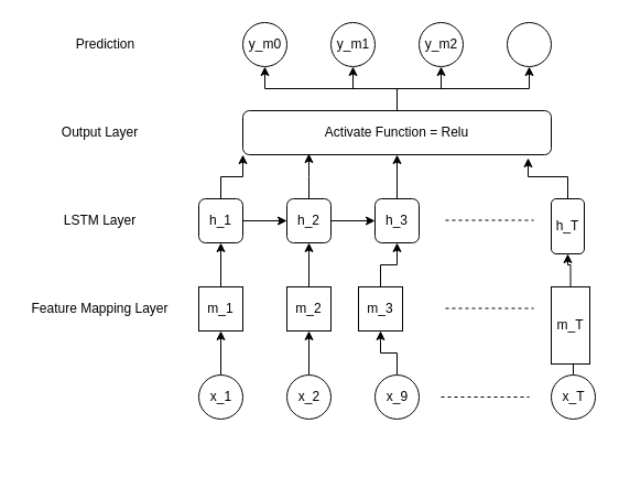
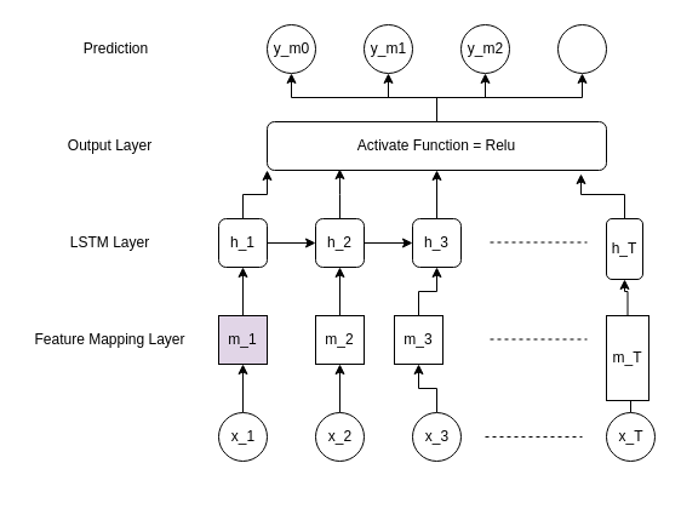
  <mxCell id="0" />
  <mxCell id="1" parent="0" />
  <mxCell id="2" style="edgeStyle=orthogonalEdgeStyle;rounded=0;orthogonalLoop=1;jettySize=auto;html=1;exitX=0.5;exitY=0;exitDx=0;exitDy=0;entryX=0.5;entryY=1;entryDx=0;entryDy=0;" edge="1" parent="1" source="3" target="17"><mxGeometry relative="1" as="geometry" /></mxCell>
  <mxCell id="3" value="" style="ellipse;whiteSpace=wrap;html=1;aspect=fixed;" vertex="1" parent="1"><mxGeometry x="180" y="340" width="40" height="40" as="geometry" /></mxCell>
  <mxCell id="4" style="edgeStyle=orthogonalEdgeStyle;rounded=0;orthogonalLoop=1;jettySize=auto;html=1;" edge="1" parent="1" source="5" target="19"><mxGeometry relative="1" as="geometry" /></mxCell>
  <mxCell id="5" value="" style="ellipse;whiteSpace=wrap;html=1;aspect=fixed;" vertex="1" parent="1"><mxGeometry x="260" y="340" width="40" height="40" as="geometry" /></mxCell>
  <mxCell id="6" style="edgeStyle=orthogonalEdgeStyle;rounded=0;orthogonalLoop=1;jettySize=auto;html=1;entryX=0.5;entryY=1;entryDx=0;entryDy=0;" edge="1" parent="1" source="7" target="21"><mxGeometry relative="1" as="geometry" /></mxCell>
  <mxCell id="7" value="" style="ellipse;whiteSpace=wrap;html=1;aspect=fixed;" vertex="1" parent="1"><mxGeometry x="340" y="340" width="40" height="40" as="geometry" /></mxCell>
  <mxCell id="8" style="edgeStyle=orthogonalEdgeStyle;rounded=0;orthogonalLoop=1;jettySize=auto;html=1;entryX=0.5;entryY=1;entryDx=0;entryDy=0;" edge="1" parent="1" source="9" target="23"><mxGeometry relative="1" as="geometry" /></mxCell>
  <mxCell id="9" value="" style="ellipse;whiteSpace=wrap;html=1;aspect=fixed;" vertex="1" parent="1"><mxGeometry x="500" y="340" width="40" height="40" as="geometry" /></mxCell>
  <mxCell id="10" value="x_1" style="text;html=1;align=center;verticalAlign=middle;resizable=0;points=[];autosize=1;" vertex="1" parent="1"><mxGeometry x="185" y="350" width="30" height="20" as="geometry" /></mxCell>
  <mxCell id="11" value="x_2" style="text;html=1;align=center;verticalAlign=middle;resizable=0;points=[];autosize=1;" vertex="1" parent="1"><mxGeometry x="265" y="350" width="30" height="20" as="geometry" /></mxCell>
  <mxCell id="12" value="&lt;font color=&quot;rgba(0, 0, 0, 0)&quot; face=&quot;monospace&quot;&gt;&lt;span style=&quot;font-size: 0px&quot;&gt;xx&lt;/span&gt;&lt;/font&gt;" style="text;html=1;align=center;verticalAlign=middle;resizable=0;points=[];autosize=1;" vertex="1" parent="1"><mxGeometry x="364" y="392" width="20" height="20" as="geometry" /></mxCell>
  <mxCell id="13" value="&lt;font color=&quot;rgba(0, 0, 0, 0)&quot; face=&quot;monospace&quot;&gt;&lt;span style=&quot;font-size: 0px&quot;&gt;xx&lt;/span&gt;&lt;/font&gt;" style="text;html=1;align=center;verticalAlign=middle;resizable=0;points=[];autosize=1;" vertex="1" parent="1"><mxGeometry x="464" y="392" width="20" height="20" as="geometry" /></mxCell>
- <mxCell id="14" value="x_9" style="text;html=1;align=center;verticalAlign=middle;resizable=0;points=[];autosize=1;" vertex="1" parent="1"><mxGeometry x="345" y="350" width="30" height="20" as="geometry" /></mxCell>
+ <mxCell id="14" value="x_3" style="text;html=1;align=center;verticalAlign=middle;resizable=0;points=[];autosize=1;" vertex="1" parent="1"><mxGeometry x="345" y="350" width="30" height="20" as="geometry" /></mxCell>
  <mxCell id="15" value="x_T" style="text;html=1;align=center;verticalAlign=middle;resizable=0;points=[];autosize=1;" vertex="1" parent="1"><mxGeometry x="500" y="350" width="40" height="20" as="geometry" /></mxCell>
  <mxCell id="16" style="edgeStyle=orthogonalEdgeStyle;rounded=0;orthogonalLoop=1;jettySize=auto;html=1;exitX=0.5;exitY=0;exitDx=0;exitDy=0;entryX=0.5;entryY=1;entryDx=0;entryDy=0;" edge="1" parent="1" source="17" target="26"><mxGeometry relative="1" as="geometry" /></mxCell>
- <mxCell id="17" value="m_1" style="rounded=0;whiteSpace=wrap;html=1;" vertex="1" parent="1"><mxGeometry x="180" y="260" width="40" height="40" as="geometry" /></mxCell>
+ <mxCell id="17" value="m_1" style="rounded=0;whiteSpace=wrap;html=1;fillColor=#e1d5e7;" vertex="1" parent="1"><mxGeometry x="180" y="260" width="40" height="40" as="geometry" /></mxCell>
  <mxCell id="18" style="edgeStyle=orthogonalEdgeStyle;rounded=0;orthogonalLoop=1;jettySize=auto;html=1;entryX=0.5;entryY=1;entryDx=0;entryDy=0;" edge="1" parent="1" source="19" target="29"><mxGeometry relative="1" as="geometry" /></mxCell>
  <mxCell id="19" value="m_2" style="rounded=0;whiteSpace=wrap;html=1;" vertex="1" parent="1"><mxGeometry x="260" y="260" width="40" height="40" as="geometry" /></mxCell>
  <mxCell id="20" style="edgeStyle=orthogonalEdgeStyle;rounded=0;orthogonalLoop=1;jettySize=auto;html=1;" edge="1" parent="1" source="21" target="31"><mxGeometry relative="1" as="geometry" /></mxCell>
  <mxCell id="21" value="m_3" style="rounded=0;whiteSpace=wrap;html=1;" vertex="1" parent="1"><mxGeometry x="325" y="260" width="40" height="40" as="geometry" /></mxCell>
  <mxCell id="22" style="edgeStyle=orthogonalEdgeStyle;rounded=0;orthogonalLoop=1;jettySize=auto;html=1;entryX=0.5;entryY=1;entryDx=0;entryDy=0;" edge="1" parent="1" source="23" target="33"><mxGeometry relative="1" as="geometry" /></mxCell>
  <mxCell id="23" value="m_T" style="rounded=0;whiteSpace=wrap;html=1;" vertex="1" parent="1"><mxGeometry x="500" y="260" width="35" height="70" as="geometry" /></mxCell>
  <mxCell id="24" style="edgeStyle=orthogonalEdgeStyle;rounded=0;orthogonalLoop=1;jettySize=auto;html=1;exitX=1;exitY=0.5;exitDx=0;exitDy=0;entryX=0;entryY=0.5;entryDx=0;entryDy=0;" edge="1" parent="1" source="26" target="29"><mxGeometry relative="1" as="geometry" /></mxCell>
  <mxCell id="25" style="edgeStyle=orthogonalEdgeStyle;rounded=0;orthogonalLoop=1;jettySize=auto;html=1;entryX=0;entryY=1;entryDx=0;entryDy=0;" edge="1" parent="1" source="26" target="51"><mxGeometry relative="1" as="geometry" /></mxCell>
  <mxCell id="26" value="h_1" style="rounded=1;whiteSpace=wrap;html=1;" vertex="1" parent="1"><mxGeometry x="180" y="180" width="40" height="40" as="geometry" /></mxCell>
  <mxCell id="27" style="edgeStyle=orthogonalEdgeStyle;rounded=0;orthogonalLoop=1;jettySize=auto;html=1;entryX=0;entryY=0.5;entryDx=0;entryDy=0;" edge="1" parent="1" source="29" target="31"><mxGeometry relative="1" as="geometry" /></mxCell>
  <mxCell id="28" style="edgeStyle=orthogonalEdgeStyle;rounded=0;orthogonalLoop=1;jettySize=auto;html=1;entryX=0.214;entryY=0.975;entryDx=0;entryDy=0;entryPerimeter=0;" edge="1" parent="1" source="29" target="51"><mxGeometry relative="1" as="geometry" /></mxCell>
  <mxCell id="29" value="h_2" style="rounded=1;whiteSpace=wrap;html=1;" vertex="1" parent="1"><mxGeometry x="260" y="180" width="40" height="40" as="geometry" /></mxCell>
  <mxCell id="30" style="edgeStyle=orthogonalEdgeStyle;rounded=0;orthogonalLoop=1;jettySize=auto;html=1;entryX=0.5;entryY=1;entryDx=0;entryDy=0;" edge="1" parent="1" source="31" target="51"><mxGeometry relative="1" as="geometry" /></mxCell>
  <mxCell id="31" value="h_3" style="rounded=1;whiteSpace=wrap;html=1;" vertex="1" parent="1"><mxGeometry x="340" y="180" width="40" height="40" as="geometry" /></mxCell>
  <mxCell id="32" style="edgeStyle=orthogonalEdgeStyle;rounded=0;orthogonalLoop=1;jettySize=auto;html=1;exitX=0.5;exitY=0;exitDx=0;exitDy=0;entryX=0.925;entryY=1.075;entryDx=0;entryDy=0;entryPerimeter=0;" edge="1" parent="1" source="33" target="51"><mxGeometry relative="1" as="geometry" /></mxCell>
  <mxCell id="33" value="h_T" style="rounded=1;whiteSpace=wrap;html=1;" vertex="1" parent="1"><mxGeometry x="500" y="180" width="30" height="50" as="geometry" /></mxCell>
  <mxCell id="34" value="" style="ellipse;whiteSpace=wrap;html=1;aspect=fixed;" vertex="1" parent="1"><mxGeometry x="220" y="20" width="40" height="40" as="geometry" /></mxCell>
  <mxCell id="35" value="" style="ellipse;whiteSpace=wrap;html=1;aspect=fixed;" vertex="1" parent="1"><mxGeometry x="380" y="20" width="40" height="40" as="geometry" /></mxCell>
  <mxCell id="36" value="" style="ellipse;whiteSpace=wrap;html=1;aspect=fixed;" vertex="1" parent="1"><mxGeometry x="300" y="20" width="40" height="40" as="geometry" /></mxCell>
  <mxCell id="37" value="" style="ellipse;whiteSpace=wrap;html=1;aspect=fixed;" vertex="1" parent="1"><mxGeometry x="460" y="20" width="40" height="40" as="geometry" /></mxCell>
  <mxCell id="38" value="Feature Mapping Layer" style="text;html=1;align=center;verticalAlign=middle;resizable=0;points=[];autosize=1;" vertex="1" parent="1"><mxGeometry x="20" y="270" width="140" height="20" as="geometry" /></mxCell>
  <mxCell id="39" value="LSTM Layer" style="text;html=1;align=center;verticalAlign=middle;resizable=0;points=[];autosize=1;" vertex="1" parent="1"><mxGeometry x="50" y="190" width="80" height="20" as="geometry" /></mxCell>
  <mxCell id="40" value="Output Layer" style="text;html=1;align=center;verticalAlign=middle;resizable=0;points=[];autosize=1;" vertex="1" parent="1"><mxGeometry x="50" y="110" width="80" height="20" as="geometry" /></mxCell>
  <mxCell id="41" value="y_m0" style="text;html=1;align=center;verticalAlign=middle;resizable=0;points=[];autosize=1;" vertex="1" parent="1"><mxGeometry x="220" y="30" width="40" height="20" as="geometry" /></mxCell>
  <mxCell id="42" value="y_m1" style="text;html=1;align=center;verticalAlign=middle;resizable=0;points=[];autosize=1;" vertex="1" parent="1"><mxGeometry x="300" y="30" width="40" height="20" as="geometry" /></mxCell>
  <mxCell id="43" value="y_m2" style="text;html=1;align=center;verticalAlign=middle;resizable=0;points=[];autosize=1;" vertex="1" parent="1"><mxGeometry x="380" y="30" width="40" height="20" as="geometry" /></mxCell>
  <mxCell id="44" value="" style="endArrow=none;dashed=1;html=1;" edge="1" parent="1"><mxGeometry width="50" height="50" relative="1" as="geometry"><mxPoint x="400" y="360" as="sourcePoint" /><mxPoint x="480" y="360" as="targetPoint" /></mxGeometry></mxCell>
  <mxCell id="45" value="" style="endArrow=none;dashed=1;html=1;" edge="1" parent="1"><mxGeometry width="50" height="50" relative="1" as="geometry"><mxPoint x="404" y="279.5" as="sourcePoint" /><mxPoint x="484" y="279.5" as="targetPoint" /></mxGeometry></mxCell>
  <mxCell id="46" value="" style="endArrow=none;dashed=1;html=1;" edge="1" parent="1"><mxGeometry width="50" height="50" relative="1" as="geometry"><mxPoint x="404" y="199.5" as="sourcePoint" /><mxPoint x="484" y="199.5" as="targetPoint" /></mxGeometry></mxCell>
  <mxCell id="47" style="edgeStyle=orthogonalEdgeStyle;rounded=0;orthogonalLoop=1;jettySize=auto;html=1;entryX=0.5;entryY=1;entryDx=0;entryDy=0;" edge="1" parent="1" source="51" target="34"><mxGeometry relative="1" as="geometry" /></mxCell>
  <mxCell id="48" style="edgeStyle=orthogonalEdgeStyle;rounded=0;orthogonalLoop=1;jettySize=auto;html=1;entryX=0.5;entryY=1;entryDx=0;entryDy=0;" edge="1" parent="1" source="51" target="36"><mxGeometry relative="1" as="geometry" /></mxCell>
  <mxCell id="49" style="edgeStyle=orthogonalEdgeStyle;rounded=0;orthogonalLoop=1;jettySize=auto;html=1;entryX=0.5;entryY=1;entryDx=0;entryDy=0;" edge="1" parent="1" source="51" target="35"><mxGeometry relative="1" as="geometry" /></mxCell>
  <mxCell id="50" style="edgeStyle=orthogonalEdgeStyle;rounded=0;orthogonalLoop=1;jettySize=auto;html=1;entryX=0.5;entryY=1;entryDx=0;entryDy=0;" edge="1" parent="1" source="51" target="37"><mxGeometry relative="1" as="geometry" /></mxCell>
  <mxCell id="51" value="Activate Function = Relu" style="rounded=1;whiteSpace=wrap;html=1;" vertex="1" parent="1"><mxGeometry x="220" y="100" width="280" height="40" as="geometry" /></mxCell>
  <mxCell id="52" value="Prediction" style="text;html=1;align=center;verticalAlign=middle;resizable=0;points=[];autosize=1;" vertex="1" parent="1"><mxGeometry x="60" y="30" width="70" height="20" as="geometry" /></mxCell>
